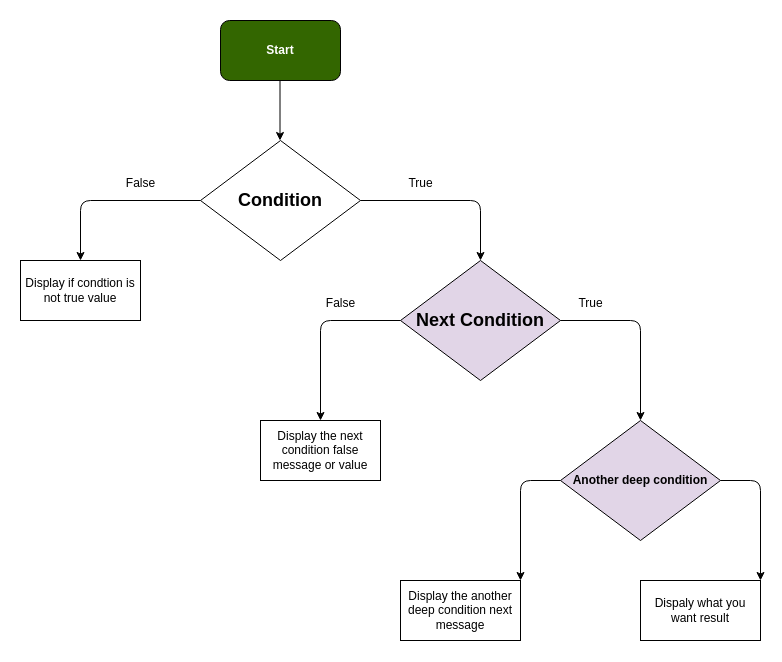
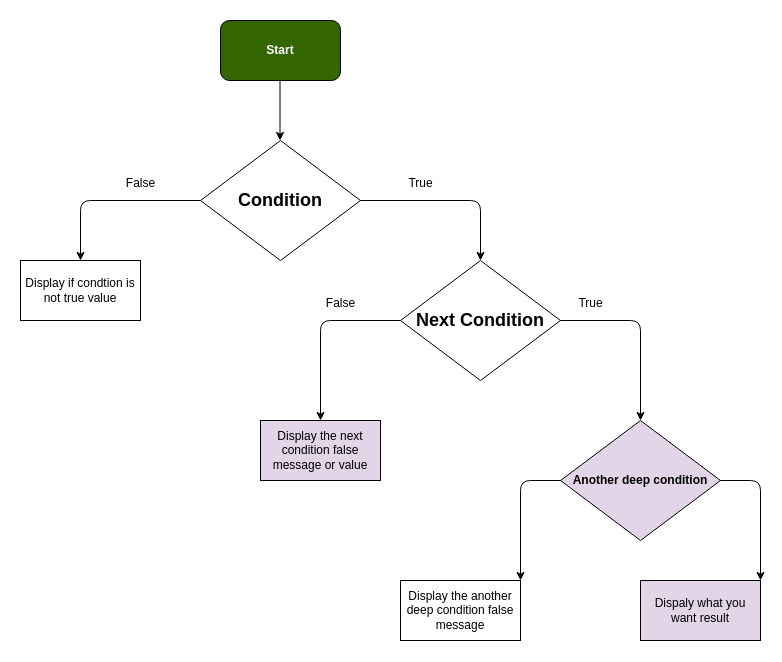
  <mxCell id="0" />
  <mxCell id="1" parent="0" />
  <mxCell id="2" value="&lt;b&gt;&lt;font color=&quot;#ffffff&quot;&gt;Start&lt;/font&gt;&lt;/b&gt;" style="rounded=1;whiteSpace=wrap;html=1;fillColor=#336600;" vertex="1" parent="1"><mxGeometry x="220" y="20" width="120" height="60" as="geometry" /></mxCell>
  <mxCell id="3" value="" style="endArrow=classic;html=1;exitX=0.5;exitY=1;exitDx=0;exitDy=0;" edge="1" parent="1"><mxGeometry width="50" height="50" relative="1" as="geometry"><mxPoint x="279.5" y="80" as="sourcePoint" /><mxPoint x="279.5" y="140" as="targetPoint" /></mxGeometry></mxCell>
  <mxCell id="4" value="&lt;b&gt;&lt;font style=&quot;font-size: 18px;&quot;&gt;Condition&lt;/font&gt;&lt;/b&gt;" style="rhombus;whiteSpace=wrap;html=1;" vertex="1" parent="1"><mxGeometry x="200" y="140" width="160" height="120" as="geometry" /></mxCell>
  <mxCell id="5" value="" style="endArrow=classic;html=1;" edge="1" parent="1"><mxGeometry width="50" height="50" relative="1" as="geometry"><mxPoint x="360" y="200" as="sourcePoint" /><mxPoint x="480" y="260" as="targetPoint" /><Array as="points"><mxPoint x="480" y="200" /></Array></mxGeometry></mxCell>
  <mxCell id="6" value="" style="endArrow=classic;html=1;" edge="1" parent="1"><mxGeometry width="50" height="50" relative="1" as="geometry"><mxPoint x="200" y="200" as="sourcePoint" /><mxPoint x="80" y="260" as="targetPoint" /><Array as="points"><mxPoint x="80" y="200" /></Array></mxGeometry></mxCell>
  <mxCell id="7" value="True" style="text;html=1;align=center;verticalAlign=middle;resizable=0;points=[];autosize=1;strokeColor=none;fillColor=none;" vertex="1" parent="1"><mxGeometry x="395" y="168" width="50" height="30" as="geometry" /></mxCell>
  <mxCell id="8" value="False" style="text;html=1;align=center;verticalAlign=middle;resizable=0;points=[];autosize=1;strokeColor=none;fillColor=none;" vertex="1" parent="1"><mxGeometry x="115" y="168" width="50" height="30" as="geometry" /></mxCell>
  <mxCell id="9" value="Display if condtion is not true value" style="rounded=0;whiteSpace=wrap;html=1;" vertex="1" parent="1"><mxGeometry x="20" y="260" width="120" height="60" as="geometry" /></mxCell>
- <mxCell id="10" value="&lt;b&gt;&lt;font style=&quot;font-size: 18px;&quot;&gt;Next Condition&lt;/font&gt;&lt;/b&gt;" style="rhombus;whiteSpace=wrap;html=1;fillColor=#e1d5e7;" vertex="1" parent="1"><mxGeometry x="400" y="260" width="160" height="120" as="geometry" /></mxCell>
+ <mxCell id="10" value="&lt;b&gt;&lt;font style=&quot;font-size: 18px;&quot;&gt;Next Condition&lt;/font&gt;&lt;/b&gt;" style="rhombus;whiteSpace=wrap;html=1;" vertex="1" parent="1"><mxGeometry x="400" y="260" width="160" height="120" as="geometry" /></mxCell>
  <mxCell id="11" value="" style="endArrow=classic;html=1;exitX=0;exitY=0.5;exitDx=0;exitDy=0;" edge="1" parent="1" source="10"><mxGeometry width="50" height="50" relative="1" as="geometry"><mxPoint x="330" y="350" as="sourcePoint" /><mxPoint x="320" y="420" as="targetPoint" /><Array as="points"><mxPoint x="320" y="320" /></Array></mxGeometry></mxCell>
  <mxCell id="12" value="" style="endArrow=classic;html=1;" edge="1" parent="1"><mxGeometry width="50" height="50" relative="1" as="geometry"><mxPoint x="560" y="320" as="sourcePoint" /><mxPoint x="640" y="420" as="targetPoint" /><Array as="points"><mxPoint x="640" y="320" /></Array></mxGeometry></mxCell>
  <mxCell id="13" value="True" style="text;html=1;align=center;verticalAlign=middle;resizable=0;points=[];autosize=1;strokeColor=none;fillColor=none;" vertex="1" parent="1"><mxGeometry x="565" y="288" width="50" height="30" as="geometry" /></mxCell>
  <mxCell id="14" value="False" style="text;html=1;align=center;verticalAlign=middle;resizable=0;points=[];autosize=1;strokeColor=none;fillColor=none;" vertex="1" parent="1"><mxGeometry x="315" y="288" width="50" height="30" as="geometry" /></mxCell>
- <mxCell id="15" value="Display the next condition false message or value" style="rounded=0;whiteSpace=wrap;html=1;" vertex="1" parent="1"><mxGeometry x="260" y="420" width="120" height="60" as="geometry" /></mxCell>
+ <mxCell id="15" value="Display the next condition false message or value" style="rounded=0;whiteSpace=wrap;html=1;fillColor=#e1d5e7;" vertex="1" parent="1"><mxGeometry x="260" y="420" width="120" height="60" as="geometry" /></mxCell>
  <mxCell id="16" value="&lt;b&gt;&lt;font style=&quot;font-size: 12px;&quot;&gt;Another deep condition&lt;/font&gt;&lt;/b&gt;" style="rhombus;whiteSpace=wrap;html=1;fillColor=#e1d5e7;" vertex="1" parent="1"><mxGeometry x="560" y="420" width="160" height="120" as="geometry" /></mxCell>
  <mxCell id="17" value="" style="endArrow=classic;html=1;exitX=0;exitY=0.5;exitDx=0;exitDy=0;" edge="1" parent="1" source="16"><mxGeometry width="50" height="50" relative="1" as="geometry"><mxPoint x="730" y="600" as="sourcePoint" /><mxPoint x="520" y="580" as="targetPoint" /><Array as="points"><mxPoint x="520" y="480" /></Array></mxGeometry></mxCell>
  <mxCell id="18" value="" style="endArrow=classic;html=1;" edge="1" parent="1"><mxGeometry width="50" height="50" relative="1" as="geometry"><mxPoint x="720" y="480" as="sourcePoint" /><mxPoint x="760" y="580" as="targetPoint" /><Array as="points"><mxPoint x="760" y="480" /></Array></mxGeometry></mxCell>
- <mxCell id="19" value="Dispaly what you want result" style="rounded=0;whiteSpace=wrap;html=1;" vertex="1" parent="1"><mxGeometry x="640" y="580" width="120" height="60" as="geometry" /></mxCell>
- <mxCell id="20" value="Display the another deep condition next message" style="rounded=0;whiteSpace=wrap;html=1;" vertex="1" parent="1"><mxGeometry x="400" y="580" width="120" height="60" as="geometry" /></mxCell>
+ <mxCell id="19" value="Dispaly what you want result" style="rounded=0;whiteSpace=wrap;html=1;fillColor=#e1d5e7;" vertex="1" parent="1"><mxGeometry x="640" y="580" width="120" height="60" as="geometry" /></mxCell>
+ <mxCell id="20" value="Display the another deep condition false message" style="rounded=0;whiteSpace=wrap;html=1;" vertex="1" parent="1"><mxGeometry x="400" y="580" width="120" height="60" as="geometry" /></mxCell>
